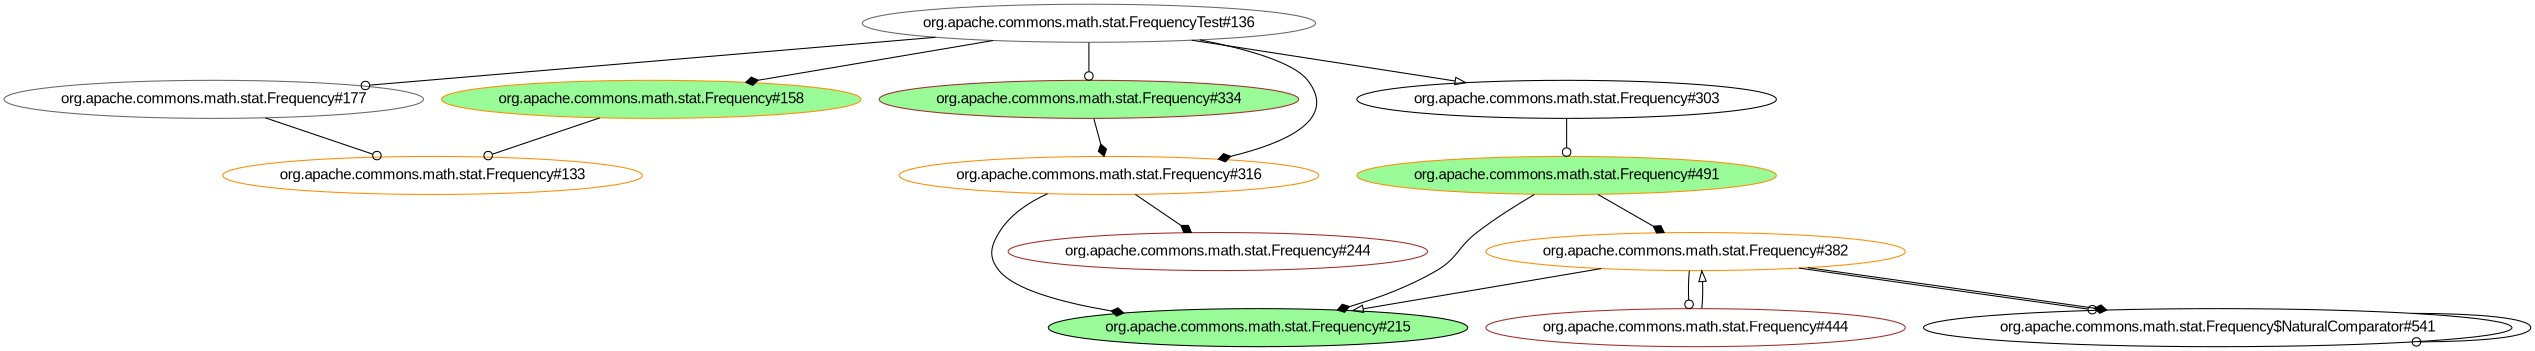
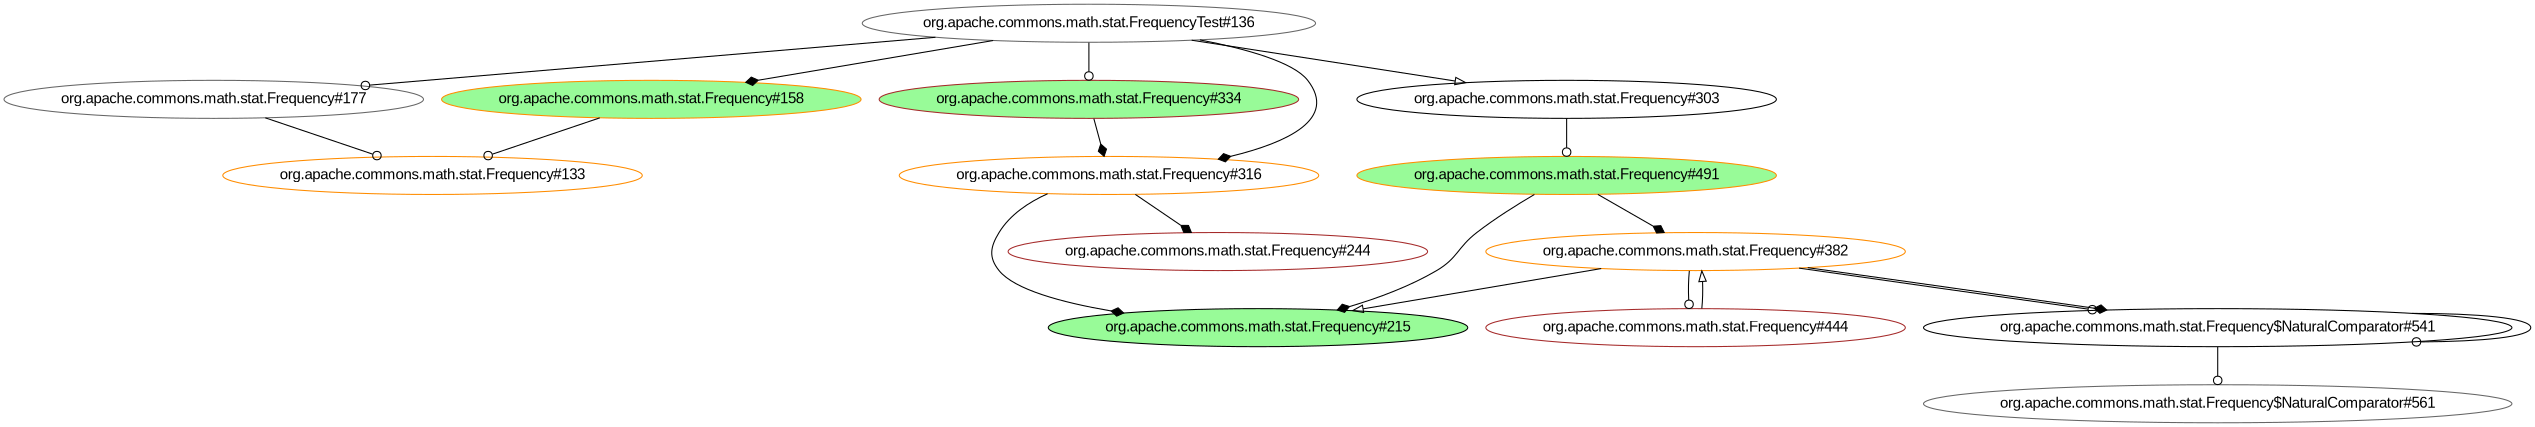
  digraph {
    fontname="Liberation Sans"
    node [color=darkorange fillcolor=white fontname="Liberation Sans" style=filled]
    edge [arrowhead=odot fontname="Liberation Sans"]
    "org.apache.commons.math.stat.FrequencyTest#136" [color=gray40]
    "org.apache.commons.math.stat.Frequency#177" [color=gray40]
    "org.apache.commons.math.stat.Frequency#158" [fillcolor=palegreen]
    n4 [color=brown fillcolor=palegreen label="org.apache.commons.math.stat.Frequency#334"]
    "org.apache.commons.math.stat.Frequency#316"
    "org.apache.commons.math.stat.Frequency#303" [color=black]
    "org.apache.commons.math.stat.Frequency#133"
    "org.apache.commons.math.stat.Frequency#215" [color=black fillcolor=palegreen]
    "org.apache.commons.math.stat.Frequency#244" [color=brown]
    "org.apache.commons.math.stat.Frequency#491" [fillcolor=palegreen]
    "org.apache.commons.math.stat.Frequency#382"
    "org.apache.commons.math.stat.Frequency#444" [color=brown]
    "org.apache.commons.math.stat.Frequency$NaturalComparator#541" [color=black]
+   "org.apache.commons.math.stat.Frequency$NaturalComparator#561" [color=gray40]
    "org.apache.commons.math.stat.FrequencyTest#136" -> "org.apache.commons.math.stat.Frequency#177"
    "org.apache.commons.math.stat.FrequencyTest#136" -> "org.apache.commons.math.stat.Frequency#158" [arrowhead=diamond]
    "org.apache.commons.math.stat.FrequencyTest#136" -> n4
    "org.apache.commons.math.stat.FrequencyTest#136" -> "org.apache.commons.math.stat.Frequency#316" [arrowhead=diamond]
    "org.apache.commons.math.stat.FrequencyTest#136" -> "org.apache.commons.math.stat.Frequency#303" [arrowhead=onormal]
    "org.apache.commons.math.stat.Frequency#177" -> "org.apache.commons.math.stat.Frequency#133"
    "org.apache.commons.math.stat.Frequency#158" -> "org.apache.commons.math.stat.Frequency#133"
    n4 -> "org.apache.commons.math.stat.Frequency#316" [arrowhead=diamond]
    "org.apache.commons.math.stat.Frequency#316" -> "org.apache.commons.math.stat.Frequency#215" [arrowhead=diamond]
    "org.apache.commons.math.stat.Frequency#316" -> "org.apache.commons.math.stat.Frequency#244" [arrowhead=diamond]
    "org.apache.commons.math.stat.Frequency#303" -> "org.apache.commons.math.stat.Frequency#491"
    "org.apache.commons.math.stat.Frequency#491" -> "org.apache.commons.math.stat.Frequency#215" [arrowhead=diamond]
    "org.apache.commons.math.stat.Frequency#491" -> "org.apache.commons.math.stat.Frequency#382" [arrowhead=diamond]
    "org.apache.commons.math.stat.Frequency#382" -> "org.apache.commons.math.stat.Frequency#215" [arrowhead=onormal]
    "org.apache.commons.math.stat.Frequency#382" -> "org.apache.commons.math.stat.Frequency#444"
    "org.apache.commons.math.stat.Frequency#382" -> "org.apache.commons.math.stat.Frequency$NaturalComparator#541"
    "org.apache.commons.math.stat.Frequency#382" -> "org.apache.commons.math.stat.Frequency$NaturalComparator#541" [arrowhead=diamond]
    "org.apache.commons.math.stat.Frequency#444" -> "org.apache.commons.math.stat.Frequency#382" [arrowhead=onormal]
    "org.apache.commons.math.stat.Frequency$NaturalComparator#541" -> "org.apache.commons.math.stat.Frequency$NaturalComparator#541"
+   "org.apache.commons.math.stat.Frequency$NaturalComparator#541" -> "org.apache.commons.math.stat.Frequency$NaturalComparator#561"
  }
